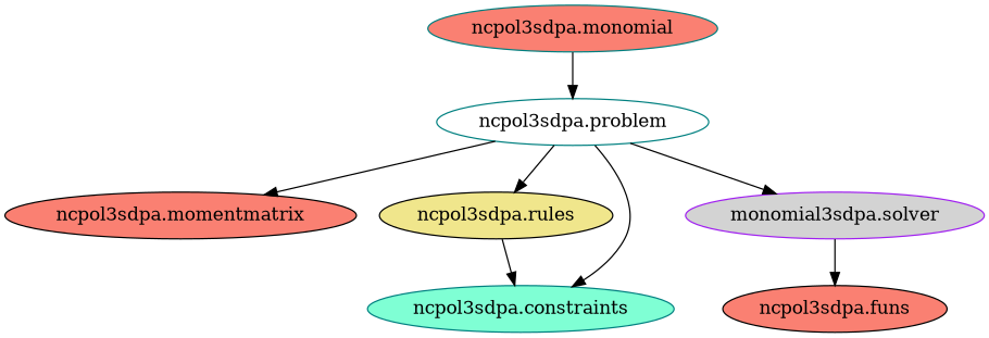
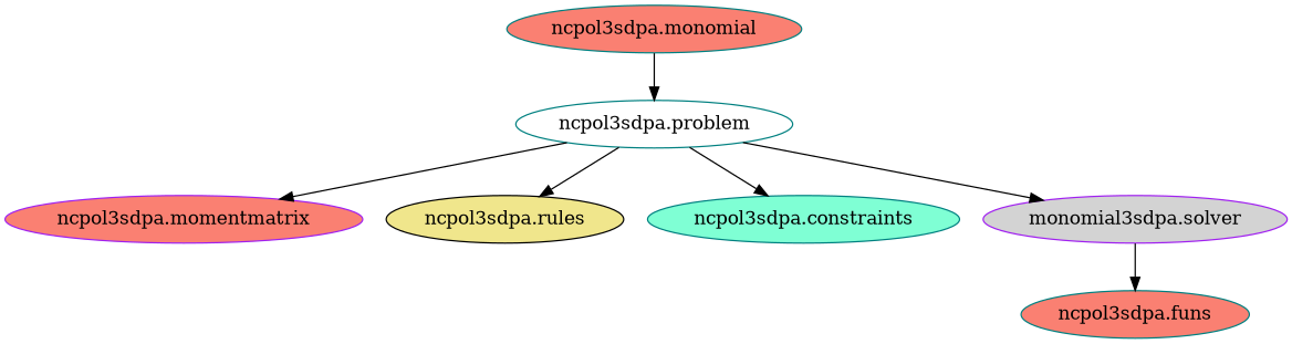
  strict digraph {
    node [color=teal fillcolor=salmon style=filled]
-   "ncpol3sdpa.momentmatrix" [color=black]
+   "ncpol3sdpa.momentmatrix" [color=purple]
    "ncpol3sdpa.rules" [color=black fillcolor=khaki]
    "ncpol3sdpa.constraints" [fillcolor=aquamarine]
    n4 [color=purple fillcolor=lightgrey label="monomial3sdpa.solver"]
-   "ncpol3sdpa.funs" [color=black]
+   "ncpol3sdpa.funs"
    "ncpol3sdpa.problem" [fillcolor=white]
    "ncpol3sdpa.monomial"
-   "ncpol3sdpa.rules" -> "ncpol3sdpa.constraints"
    n4 -> "ncpol3sdpa.funs"
    "ncpol3sdpa.problem" -> "ncpol3sdpa.momentmatrix"
    "ncpol3sdpa.problem" -> "ncpol3sdpa.rules"
    "ncpol3sdpa.problem" -> "ncpol3sdpa.constraints"
    "ncpol3sdpa.problem" -> n4
    "ncpol3sdpa.monomial" -> "ncpol3sdpa.problem"
  }
